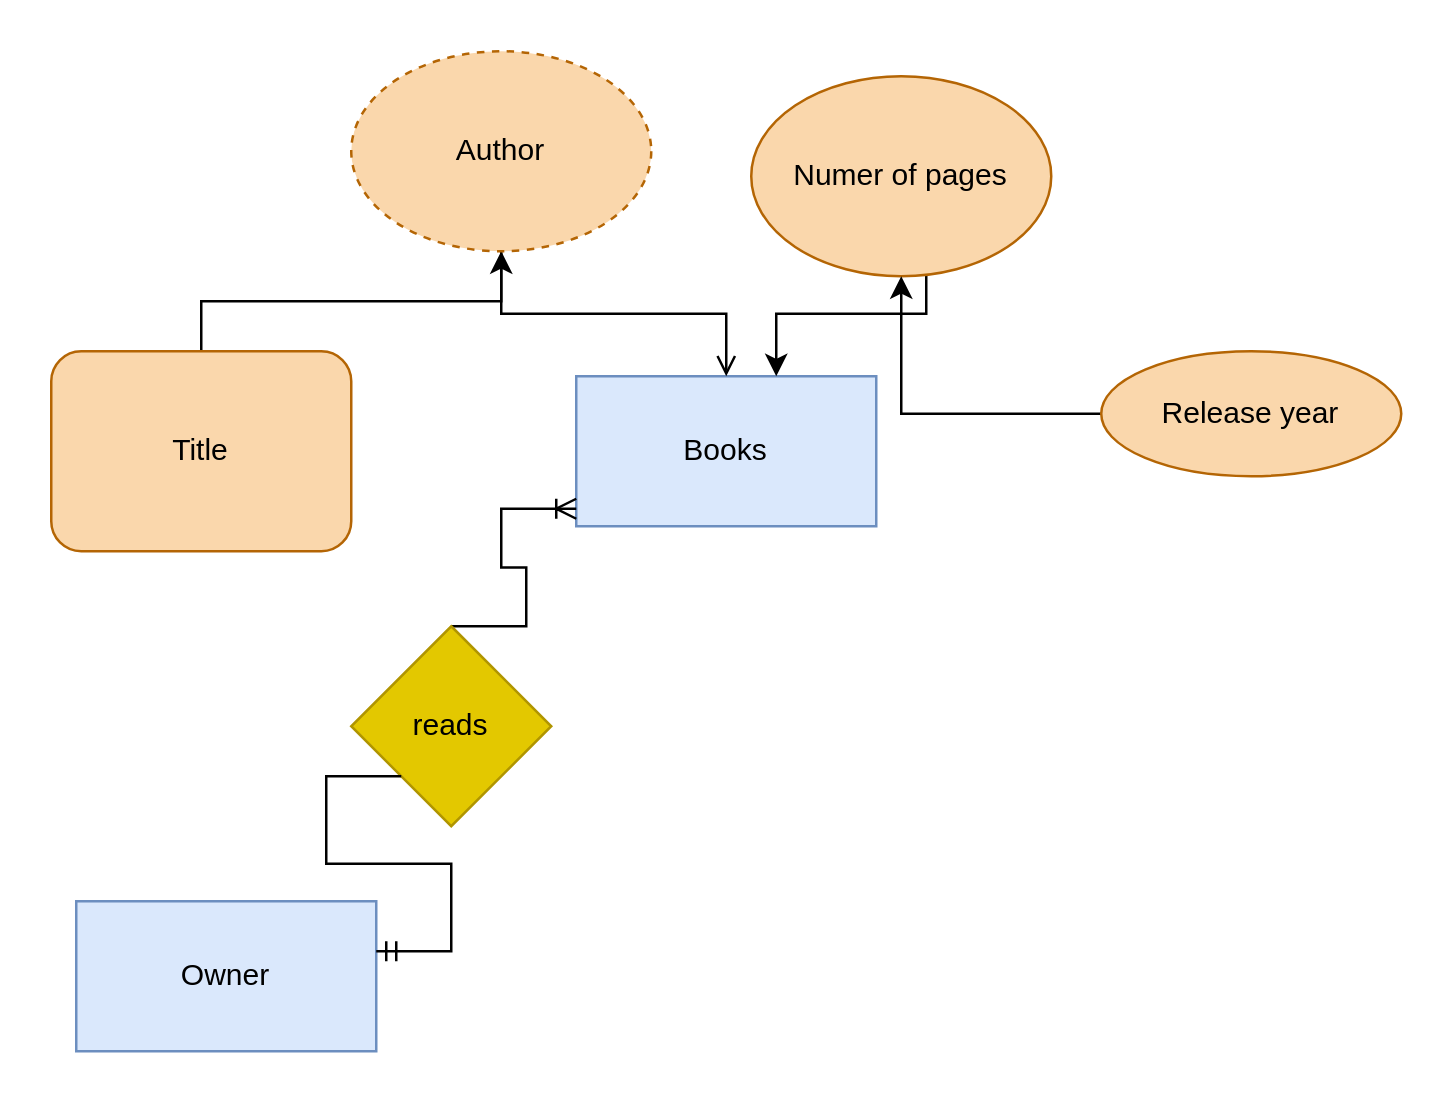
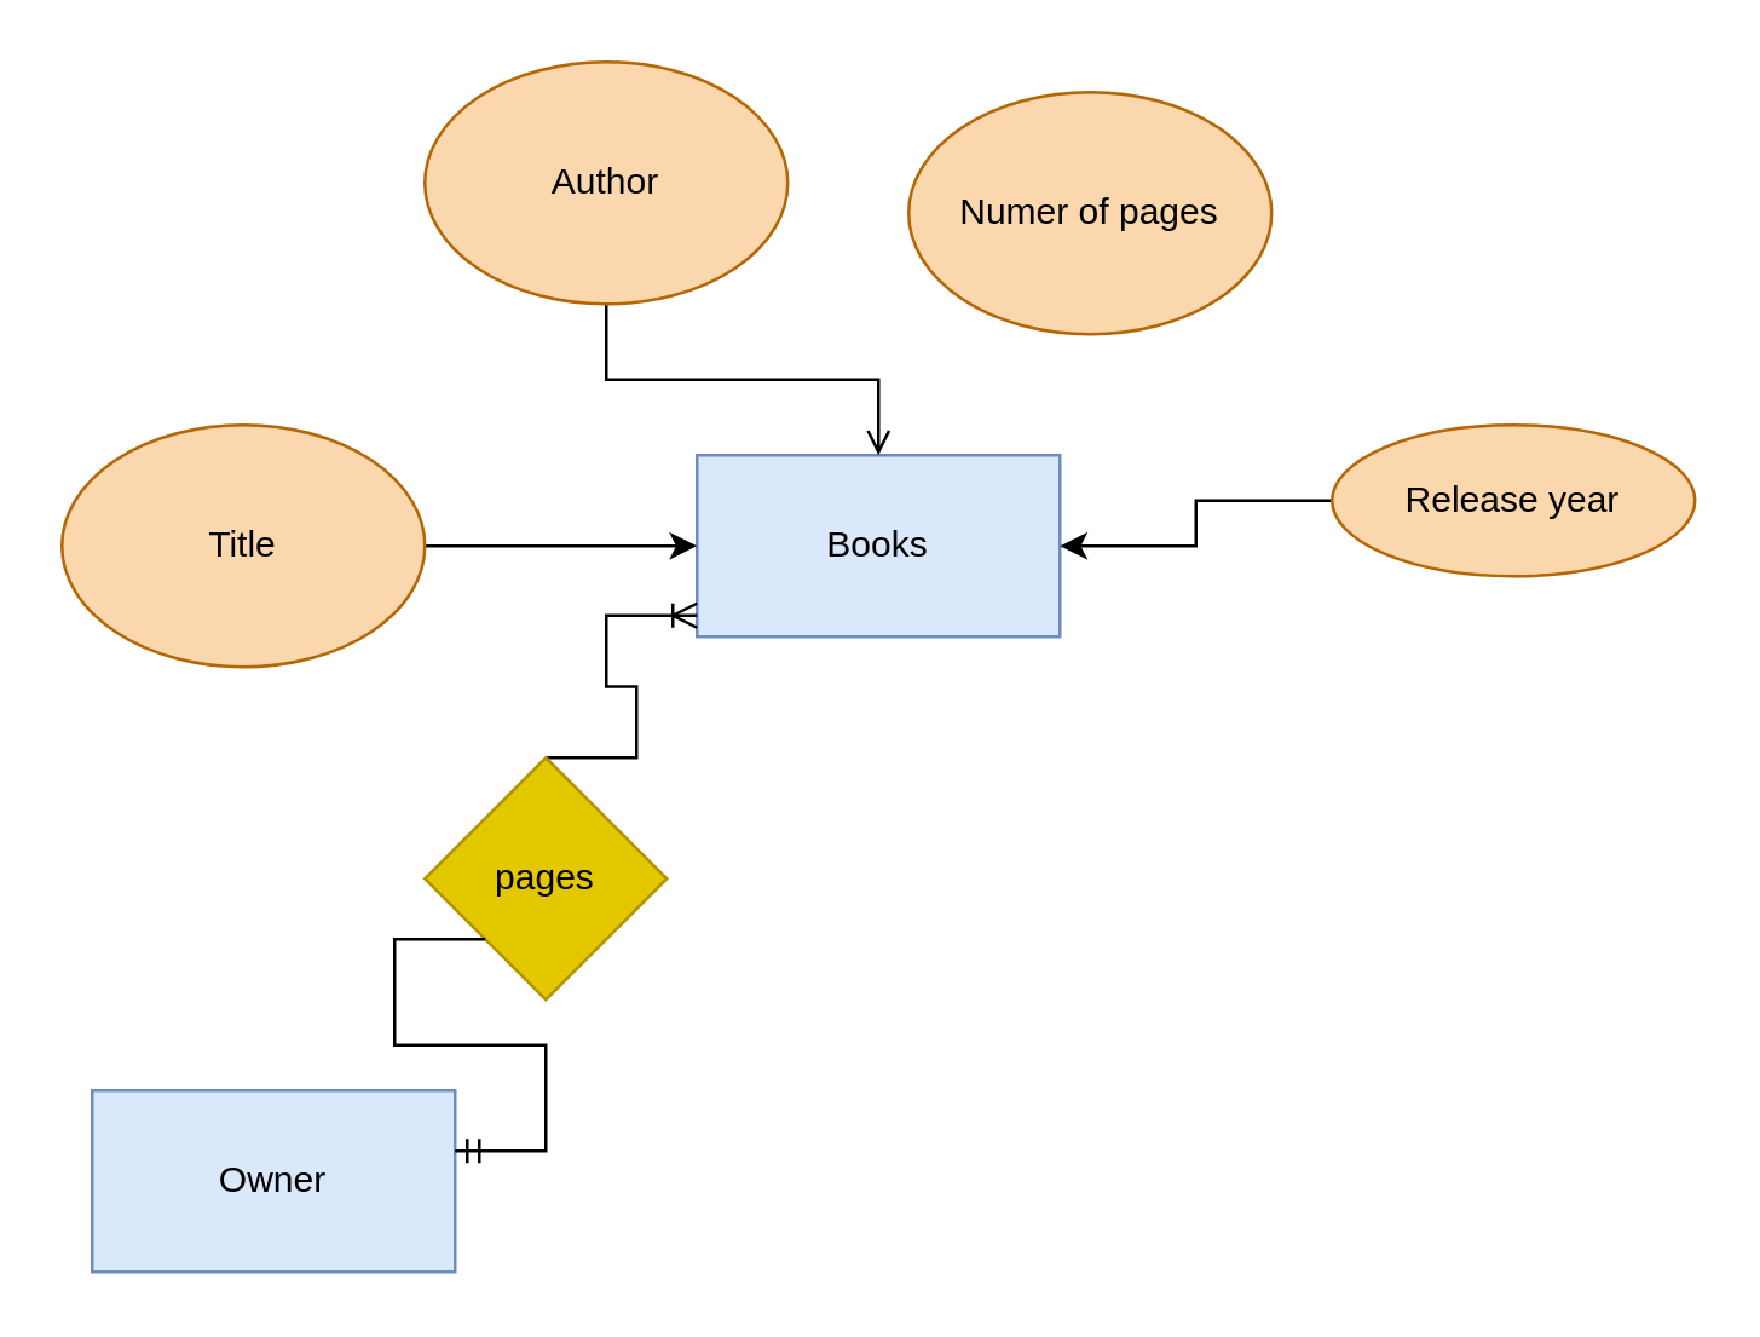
  <mxCell id="0" />
  <mxCell id="1" parent="0" />
  <mxCell id="2" value="Books" style="rounded=0;whiteSpace=wrap;html=1;fillColor=#dae8fc;strokeColor=#6c8ebf;fontColor=default;" parent="1" vertex="1"><mxGeometry x="230" y="150" width="120" height="60" as="geometry" /></mxCell>
- <mxCell id="3" value="" style="edgeStyle=orthogonalEdgeStyle;rounded=0;orthogonalLoop=1;jettySize=auto;html=1;labelBackgroundColor=default;fontColor=default;strokeColor=default;" parent="1" source="4" target="6" edge="1"><mxGeometry relative="1" as="geometry" /></mxCell>
- <mxCell id="4" value="Title" style="whiteSpace=wrap;html=1;fillColor=#fad7ac;strokeColor=#b46504;fontColor=default;rounded=1;" parent="1" vertex="1"><mxGeometry x="20" y="140" width="120" height="80" as="geometry" /></mxCell>
+ <mxCell id="3" value="" style="edgeStyle=orthogonalEdgeStyle;rounded=0;orthogonalLoop=1;jettySize=auto;html=1;labelBackgroundColor=default;fontColor=default;strokeColor=default;" parent="1" source="4" target="2" edge="1"><mxGeometry relative="1" as="geometry" /></mxCell>
+ <mxCell id="4" value="Title" style="ellipse;whiteSpace=wrap;html=1;fillColor=#fad7ac;strokeColor=#b46504;fontColor=default;" parent="1" vertex="1"><mxGeometry x="20" y="140" width="120" height="80" as="geometry" /></mxCell>
  <mxCell id="5" value="" style="edgeStyle=orthogonalEdgeStyle;rounded=0;orthogonalLoop=1;jettySize=auto;html=1;fontColor=default;endArrow=open;" parent="1" source="6" target="2" edge="1"><mxGeometry relative="1" as="geometry" /></mxCell>
- <mxCell id="6" value="Author" style="ellipse;whiteSpace=wrap;html=1;fillColor=#fad7ac;strokeColor=#b46504;fontColor=default;dashed=1;" parent="1" vertex="1"><mxGeometry x="140" y="20" width="120" height="80" as="geometry" /></mxCell>
- <mxCell id="7" value="" style="edgeStyle=orthogonalEdgeStyle;rounded=0;orthogonalLoop=1;jettySize=auto;html=1;fontColor=default;strokeColor=default;labelBackgroundColor=default;" parent="1" source="8" target="2" edge="1"><mxGeometry relative="1" as="geometry"><Array as="points"><mxPoint x="370" y="125" /><mxPoint x="310" y="125" /></Array></mxGeometry></mxCell>
+ <mxCell id="6" value="Author" style="ellipse;whiteSpace=wrap;html=1;fillColor=#fad7ac;strokeColor=#b46504;fontColor=default;" parent="1" vertex="1"><mxGeometry x="140" y="20" width="120" height="80" as="geometry" /></mxCell>
  <mxCell id="8" value="Numer of pages" style="ellipse;whiteSpace=wrap;html=1;fillColor=#fad7ac;strokeColor=#b46504;fontColor=default;" parent="1" vertex="1"><mxGeometry x="300" y="30" width="120" height="80" as="geometry" /></mxCell>
- <mxCell id="9" value="" style="edgeStyle=orthogonalEdgeStyle;rounded=0;orthogonalLoop=1;jettySize=auto;html=1;labelBackgroundColor=default;fontColor=default;strokeColor=default;" parent="1" source="10" target="8" edge="1"><mxGeometry relative="1" as="geometry" /></mxCell>
+ <mxCell id="9" value="" style="edgeStyle=orthogonalEdgeStyle;rounded=0;orthogonalLoop=1;jettySize=auto;html=1;labelBackgroundColor=default;fontColor=default;strokeColor=default;" parent="1" source="10" target="2" edge="1"><mxGeometry relative="1" as="geometry" /></mxCell>
  <mxCell id="10" value="Release year" style="ellipse;whiteSpace=wrap;html=1;fillColor=#fad7ac;strokeColor=#b46504;fontColor=default;" parent="1" vertex="1"><mxGeometry x="440" y="140" width="120" height="50" as="geometry" /></mxCell>
  <mxCell id="11" value="Owner" style="rounded=0;whiteSpace=wrap;html=1;strokeColor=#6c8ebf;fillColor=#dae8fc;fontColor=default;" parent="1" vertex="1"><mxGeometry x="30" y="360" width="120" height="60" as="geometry" /></mxCell>
  <mxCell id="12" value="" style="edgeStyle=entityRelationEdgeStyle;fontSize=12;html=1;endArrow=ERoneToMany;startArrow=none;rounded=0;labelBackgroundColor=default;fontColor=default;strokeColor=default;exitX=0.5;exitY=0;exitDx=0;exitDy=0;" parent="1" source="13" edge="1"><mxGeometry width="100" height="100" relative="1" as="geometry"><mxPoint x="260" y="300" as="sourcePoint" /><mxPoint x="230" y="203" as="targetPoint" /></mxGeometry></mxCell>
- <mxCell id="13" value="reads" style="rhombus;whiteSpace=wrap;html=1;fontColor=#000000;strokeColor=#B09500;fillColor=#e3c800;" parent="1" vertex="1"><mxGeometry x="140" y="250" width="80" height="80" as="geometry" /></mxCell>
+ <mxCell id="13" value="pages" style="rhombus;whiteSpace=wrap;html=1;fontColor=#000000;strokeColor=#B09500;fillColor=#e3c800;" parent="1" vertex="1"><mxGeometry x="140" y="250" width="80" height="80" as="geometry" /></mxCell>
  <mxCell id="14" value="" style="edgeStyle=entityRelationEdgeStyle;fontSize=12;html=1;endArrow=none;startArrow=ERmandOne;rounded=0;labelBackgroundColor=default;fontColor=default;strokeColor=default;entryX=0;entryY=1;entryDx=0;entryDy=0;" parent="1" target="13" edge="1"><mxGeometry width="100" height="100" relative="1" as="geometry"><mxPoint x="150" y="380" as="sourcePoint" /><mxPoint x="237.56" y="212.22" as="targetPoint" /></mxGeometry></mxCell>
